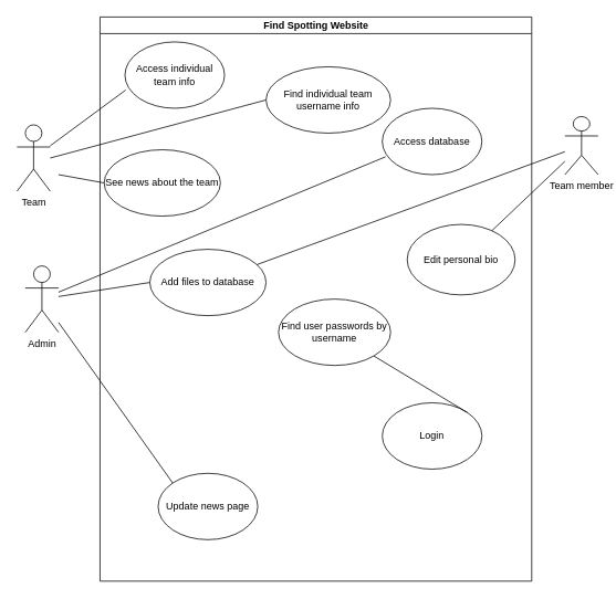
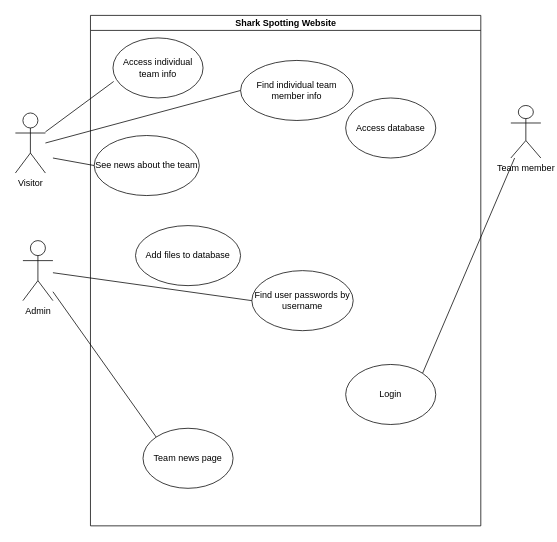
  <mxCell id="0" />
  <mxCell id="1" parent="0" />
- <mxCell id="2" value="Find Spotting Website" style="swimlane;html=1;startSize=20;horizontal=1;containerType=tree;glass=0;" parent="1" vertex="1"><mxGeometry x="120" y="20" width="520" height="680" as="geometry" /></mxCell>
- <mxCell id="3" value="Find individual team username info" style="ellipse;whiteSpace=wrap;html=1;" vertex="1" parent="2"><mxGeometry x="200" y="60" width="150" height="80" as="geometry" /></mxCell>
+ <mxCell id="2" value="Shark Spotting Website" style="swimlane;html=1;startSize=20;horizontal=1;containerType=tree;glass=0;" parent="1" vertex="1"><mxGeometry x="120" y="20" width="520" height="680" as="geometry" /></mxCell>
+ <mxCell id="3" value="Find individual team member info" style="ellipse;whiteSpace=wrap;html=1;" vertex="1" parent="2"><mxGeometry x="200" y="60" width="150" height="80" as="geometry" /></mxCell>
  <mxCell id="4" value="See news about the team" style="ellipse;whiteSpace=wrap;html=1;" vertex="1" parent="2"><mxGeometry x="5" y="160" width="140" height="80" as="geometry" /></mxCell>
  <mxCell id="5" value="Add files to database" style="ellipse;whiteSpace=wrap;html=1;" vertex="1" parent="2"><mxGeometry x="60" y="280" width="140" height="80" as="geometry" /></mxCell>
  <mxCell id="6" value="Find user passwords by username" style="ellipse;whiteSpace=wrap;html=1;" vertex="1" parent="2"><mxGeometry x="215" y="340" width="135" height="80" as="geometry" /></mxCell>
  <mxCell id="7" value="Access database" style="ellipse;whiteSpace=wrap;html=1;" vertex="1" parent="2"><mxGeometry x="340" y="110" width="120" height="80" as="geometry" /></mxCell>
- <mxCell id="8" value="Update news page" style="ellipse;whiteSpace=wrap;html=1;" vertex="1" parent="2"><mxGeometry x="70" y="550" width="120" height="80" as="geometry" /></mxCell>
- <mxCell id="9" value="Edit personal bio" style="ellipse;whiteSpace=wrap;html=1;" vertex="1" parent="2"><mxGeometry x="370" y="250" width="130" height="85" as="geometry" /></mxCell>
+ <mxCell id="8" value="Team news page" style="ellipse;whiteSpace=wrap;html=1;" vertex="1" parent="2"><mxGeometry x="70" y="550" width="120" height="80" as="geometry" /></mxCell>
  <mxCell id="10" value="Access individual team info" style="ellipse;whiteSpace=wrap;html=1;" vertex="1" parent="2"><mxGeometry x="30" y="30" width="120" height="80" as="geometry" /></mxCell>
  <mxCell id="11" value="Login" style="ellipse;whiteSpace=wrap;html=1;" vertex="1" parent="2"><mxGeometry x="340" y="465" width="120" height="80" as="geometry" /></mxCell>
- <mxCell id="12" value="Team" style="shape=umlActor;verticalLabelPosition=bottom;verticalAlign=top;html=1;outlineConnect=0;" vertex="1" parent="1"><mxGeometry x="20" y="150" width="40" height="80" as="geometry" /></mxCell>
+ <mxCell id="12" value="Visitor" style="shape=umlActor;verticalLabelPosition=bottom;verticalAlign=top;html=1;outlineConnect=0;" vertex="1" parent="1"><mxGeometry x="20" y="150" width="40" height="80" as="geometry" /></mxCell>
  <mxCell id="13" value="Admin" style="shape=umlActor;verticalLabelPosition=bottom;verticalAlign=top;html=1;outlineConnect=0;" vertex="1" parent="1"><mxGeometry x="30" y="320" width="40" height="80" as="geometry" /></mxCell>
  <mxCell id="14" value="" style="endArrow=none;html=1;rounded=0;entryX=0;entryY=0.5;entryDx=0;entryDy=0;" edge="1" parent="1" target="3"><mxGeometry width="50" height="50" relative="1" as="geometry"><mxPoint x="60" y="190" as="sourcePoint" /><mxPoint x="280" y="165" as="targetPoint" /></mxGeometry></mxCell>
  <mxCell id="15" value="" style="endArrow=none;html=1;rounded=0;entryX=0;entryY=0.5;entryDx=0;entryDy=0;" edge="1" parent="1" target="4"><mxGeometry width="50" height="50" relative="1" as="geometry"><mxPoint x="70" y="210" as="sourcePoint" /><mxPoint x="170" y="260" as="targetPoint" /></mxGeometry></mxCell>
- <mxCell id="16" value="" style="endArrow=none;html=1;rounded=0;entryX=0;entryY=0.5;entryDx=0;entryDy=0;" edge="1" parent="1" source="13" target="5"><mxGeometry width="50" height="50" relative="1" as="geometry"><mxPoint x="170" y="410" as="sourcePoint" /><mxPoint x="220" y="360" as="targetPoint" /></mxGeometry></mxCell>
  <mxCell id="17" value="Team member" style="shape=umlActor;verticalLabelPosition=bottom;verticalAlign=top;html=1;outlineConnect=0;" vertex="1" parent="1"><mxGeometry x="680" y="140" width="40" height="70" as="geometry" /></mxCell>
- <mxCell id="19" value="" style="endArrow=none;html=1;rounded=0;entryX=0.033;entryY=0.731;entryDx=0;entryDy=0;entryPerimeter=0;" edge="1" parent="1" source="13" target="7"><mxGeometry width="50" height="50" relative="1" as="geometry"><mxPoint x="360" y="320" as="sourcePoint" /><mxPoint x="410" y="270" as="targetPoint" /></mxGeometry></mxCell>
+ <mxCell id="18" value="" style="endArrow=none;html=1;rounded=0;entryX=0;entryY=0.5;entryDx=0;entryDy=0;" edge="1" parent="1" source="13" target="6"><mxGeometry width="50" height="50" relative="1" as="geometry"><mxPoint x="170" y="480" as="sourcePoint" /><mxPoint x="220" y="430" as="targetPoint" /><Array as="points" /></mxGeometry></mxCell>
  <mxCell id="20" value="" style="endArrow=none;html=1;rounded=0;entryX=0;entryY=0;entryDx=0;entryDy=0;" edge="1" parent="1" source="13" target="8"><mxGeometry width="50" height="50" relative="1" as="geometry"><mxPoint x="130" y="390" as="sourcePoint" /><mxPoint x="180" y="340" as="targetPoint" /></mxGeometry></mxCell>
- <mxCell id="21" value="" style="endArrow=none;html=1;rounded=0;" edge="1" parent="1" source="5" target="17"><mxGeometry width="50" height="50" relative="1" as="geometry"><mxPoint x="590" y="290" as="sourcePoint" /><mxPoint x="640" y="240" as="targetPoint" /></mxGeometry></mxCell>
- <mxCell id="22" value="" style="endArrow=none;html=1;rounded=0;" edge="1" parent="1" source="9" target="17"><mxGeometry width="50" height="50" relative="1" as="geometry"><mxPoint x="640" y="270" as="sourcePoint" /><mxPoint x="690" y="220" as="targetPoint" /></mxGeometry></mxCell>
  <mxCell id="23" value="" style="endArrow=none;html=1;rounded=0;entryX=0.008;entryY=0.725;entryDx=0;entryDy=0;entryPerimeter=0;" edge="1" parent="1" source="12" target="10"><mxGeometry width="50" height="50" relative="1" as="geometry"><mxPoint x="60" y="170" as="sourcePoint" /><mxPoint x="110" y="120" as="targetPoint" /></mxGeometry></mxCell>
- <mxCell id="24" value="" style="endArrow=none;html=1;rounded=0;exitX=1;exitY=0;exitDx=0;exitDy=0;" edge="1" parent="1" source="11" target="6"><mxGeometry width="50" height="50" relative="1" as="geometry"><mxPoint x="580" y="460" as="sourcePoint" /><mxPoint x="630" y="410" as="targetPoint" /></mxGeometry></mxCell>
+ <mxCell id="24" value="" style="endArrow=none;html=1;rounded=0;exitX=1;exitY=0;exitDx=0;exitDy=0;" edge="1" parent="1" source="11" target="17"><mxGeometry width="50" height="50" relative="1" as="geometry"><mxPoint x="580" y="460" as="sourcePoint" /><mxPoint x="630" y="410" as="targetPoint" /></mxGeometry></mxCell>
